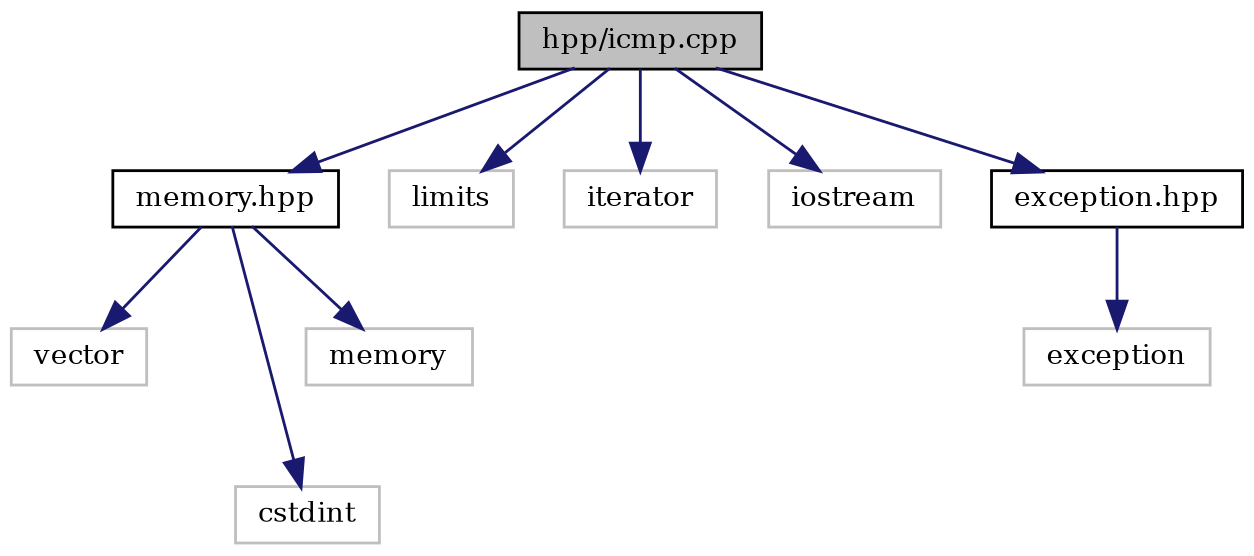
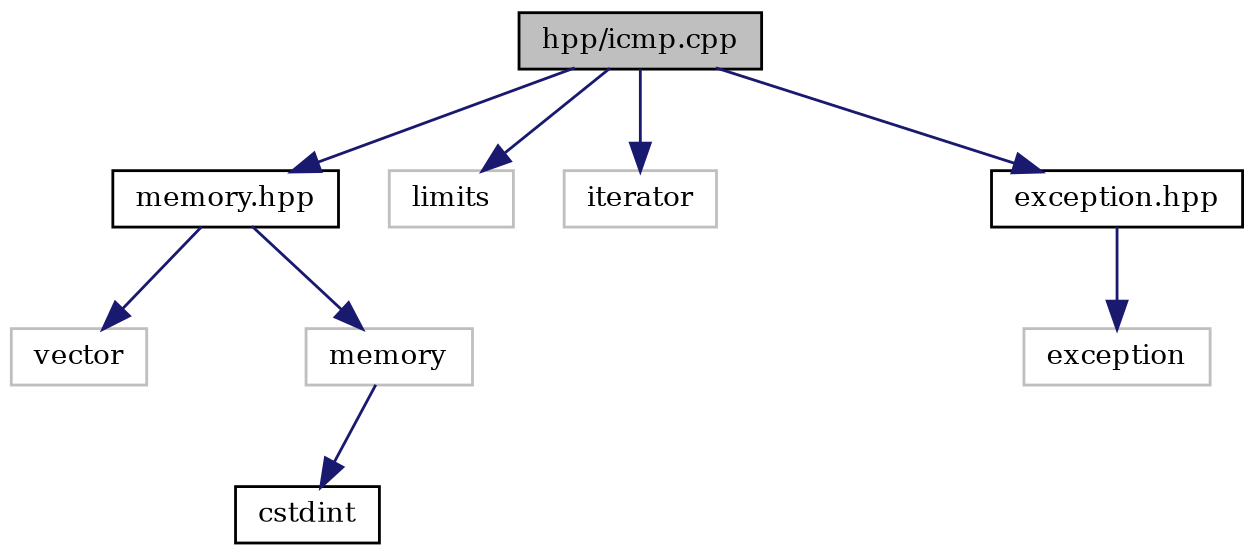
  digraph {
    fontname="DejaVu Serif"
    node [color=grey75 fillcolor=white fontname="DejaVu Serif" fontsize=10 shape=record style=filled]
    edge [color=midnightblue fontname="DejaVu Serif" fontsize=10 labelfontname=Helvetica labelfontsize=10 style=solid]
    n1 [color=black fillcolor=grey75 fontcolor=black height=0.2 label="hpp/icmp.cpp" width=0.4]
    n2 [color=black height=0.2 label="memory.hpp" width=0.4]
    n3 [height=0.2 label=limits width=0.4]
    n4 [height=0.2 label=iterator width=0.4]
-   n5 [height=0.2 label=iostream width=0.4]
    n6 [color=black height=0.2 label="exception.hpp" width=0.4]
    n7 [height=0.2 label=vector width=0.4]
-   n8 [height=0.2 label=cstdint width=0.4]
+   n8 [color=black height=0.2 label=cstdint width=0.4]
    n9 [height=0.2 label=memory width=0.4]
    n10 [height=0.2 label=exception width=0.4]
    n1 -> n2
    n1 -> n3
    n1 -> n4
-   n1 -> n5
    n1 -> n6
    n2 -> n7
-   n2 -> n8
+   n9 -> n8
    n2 -> n9
    n6 -> n10
  }
